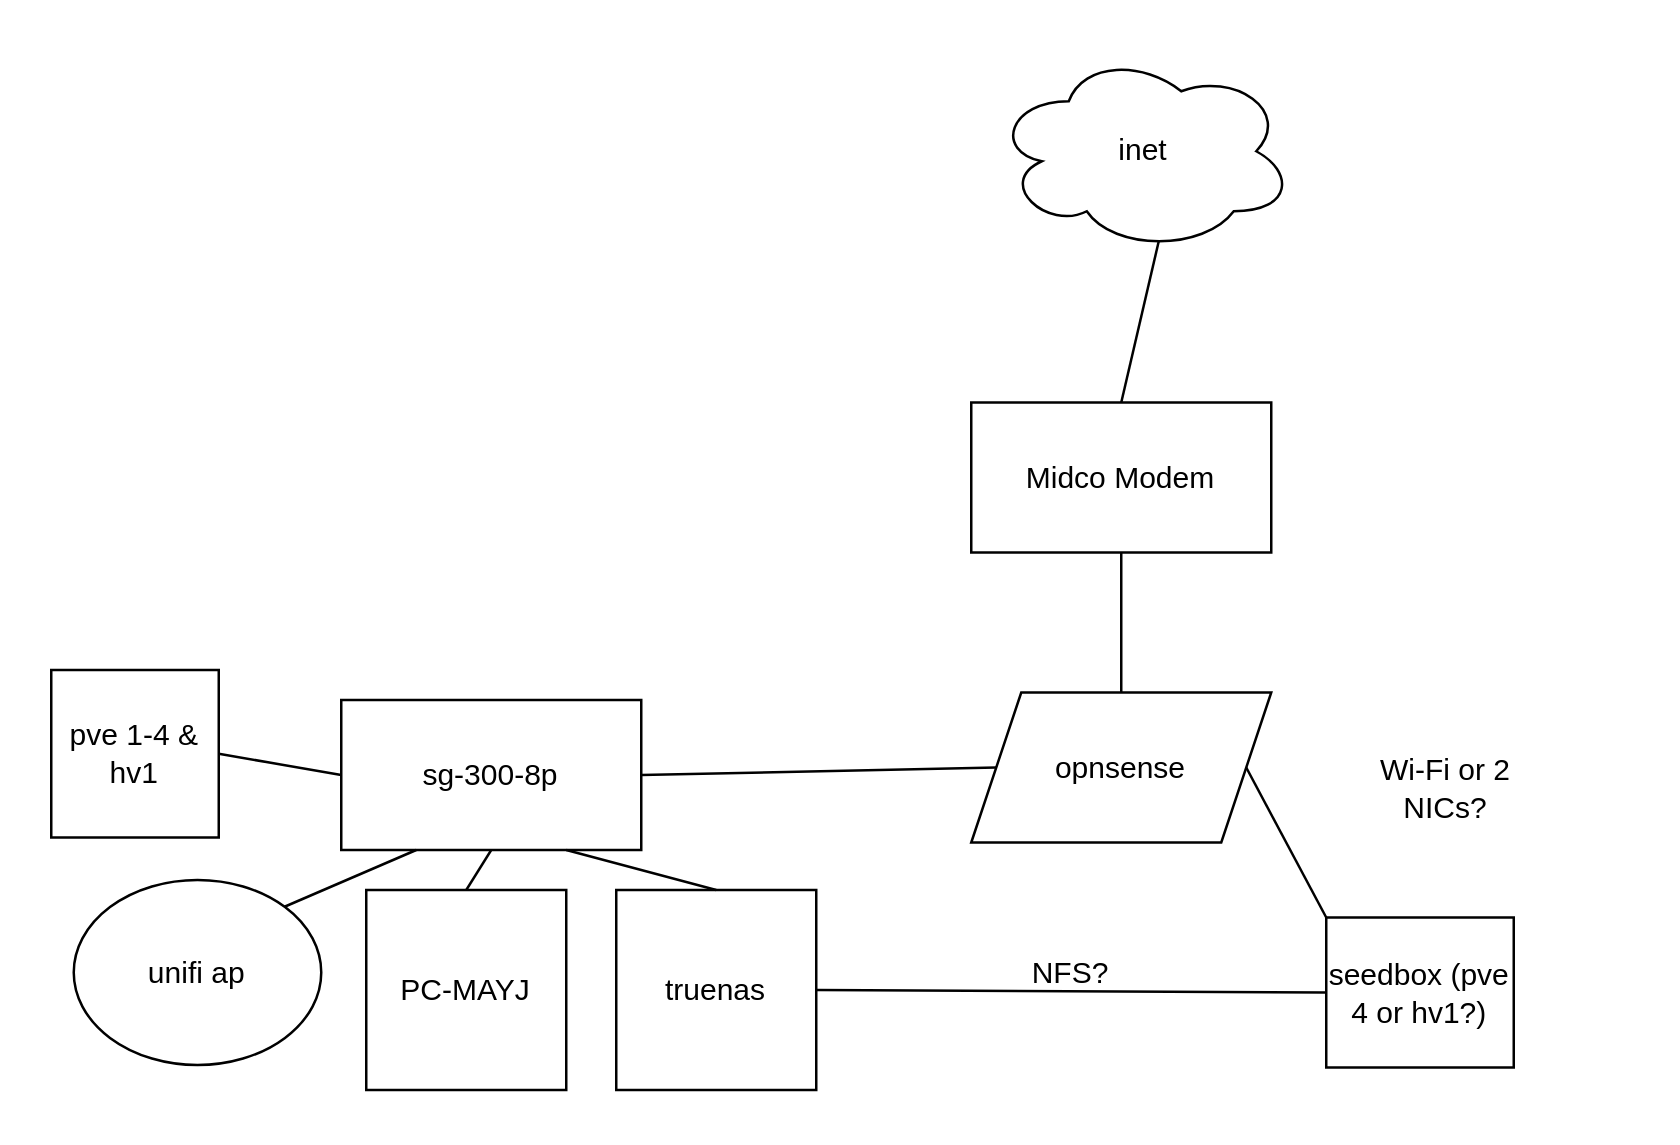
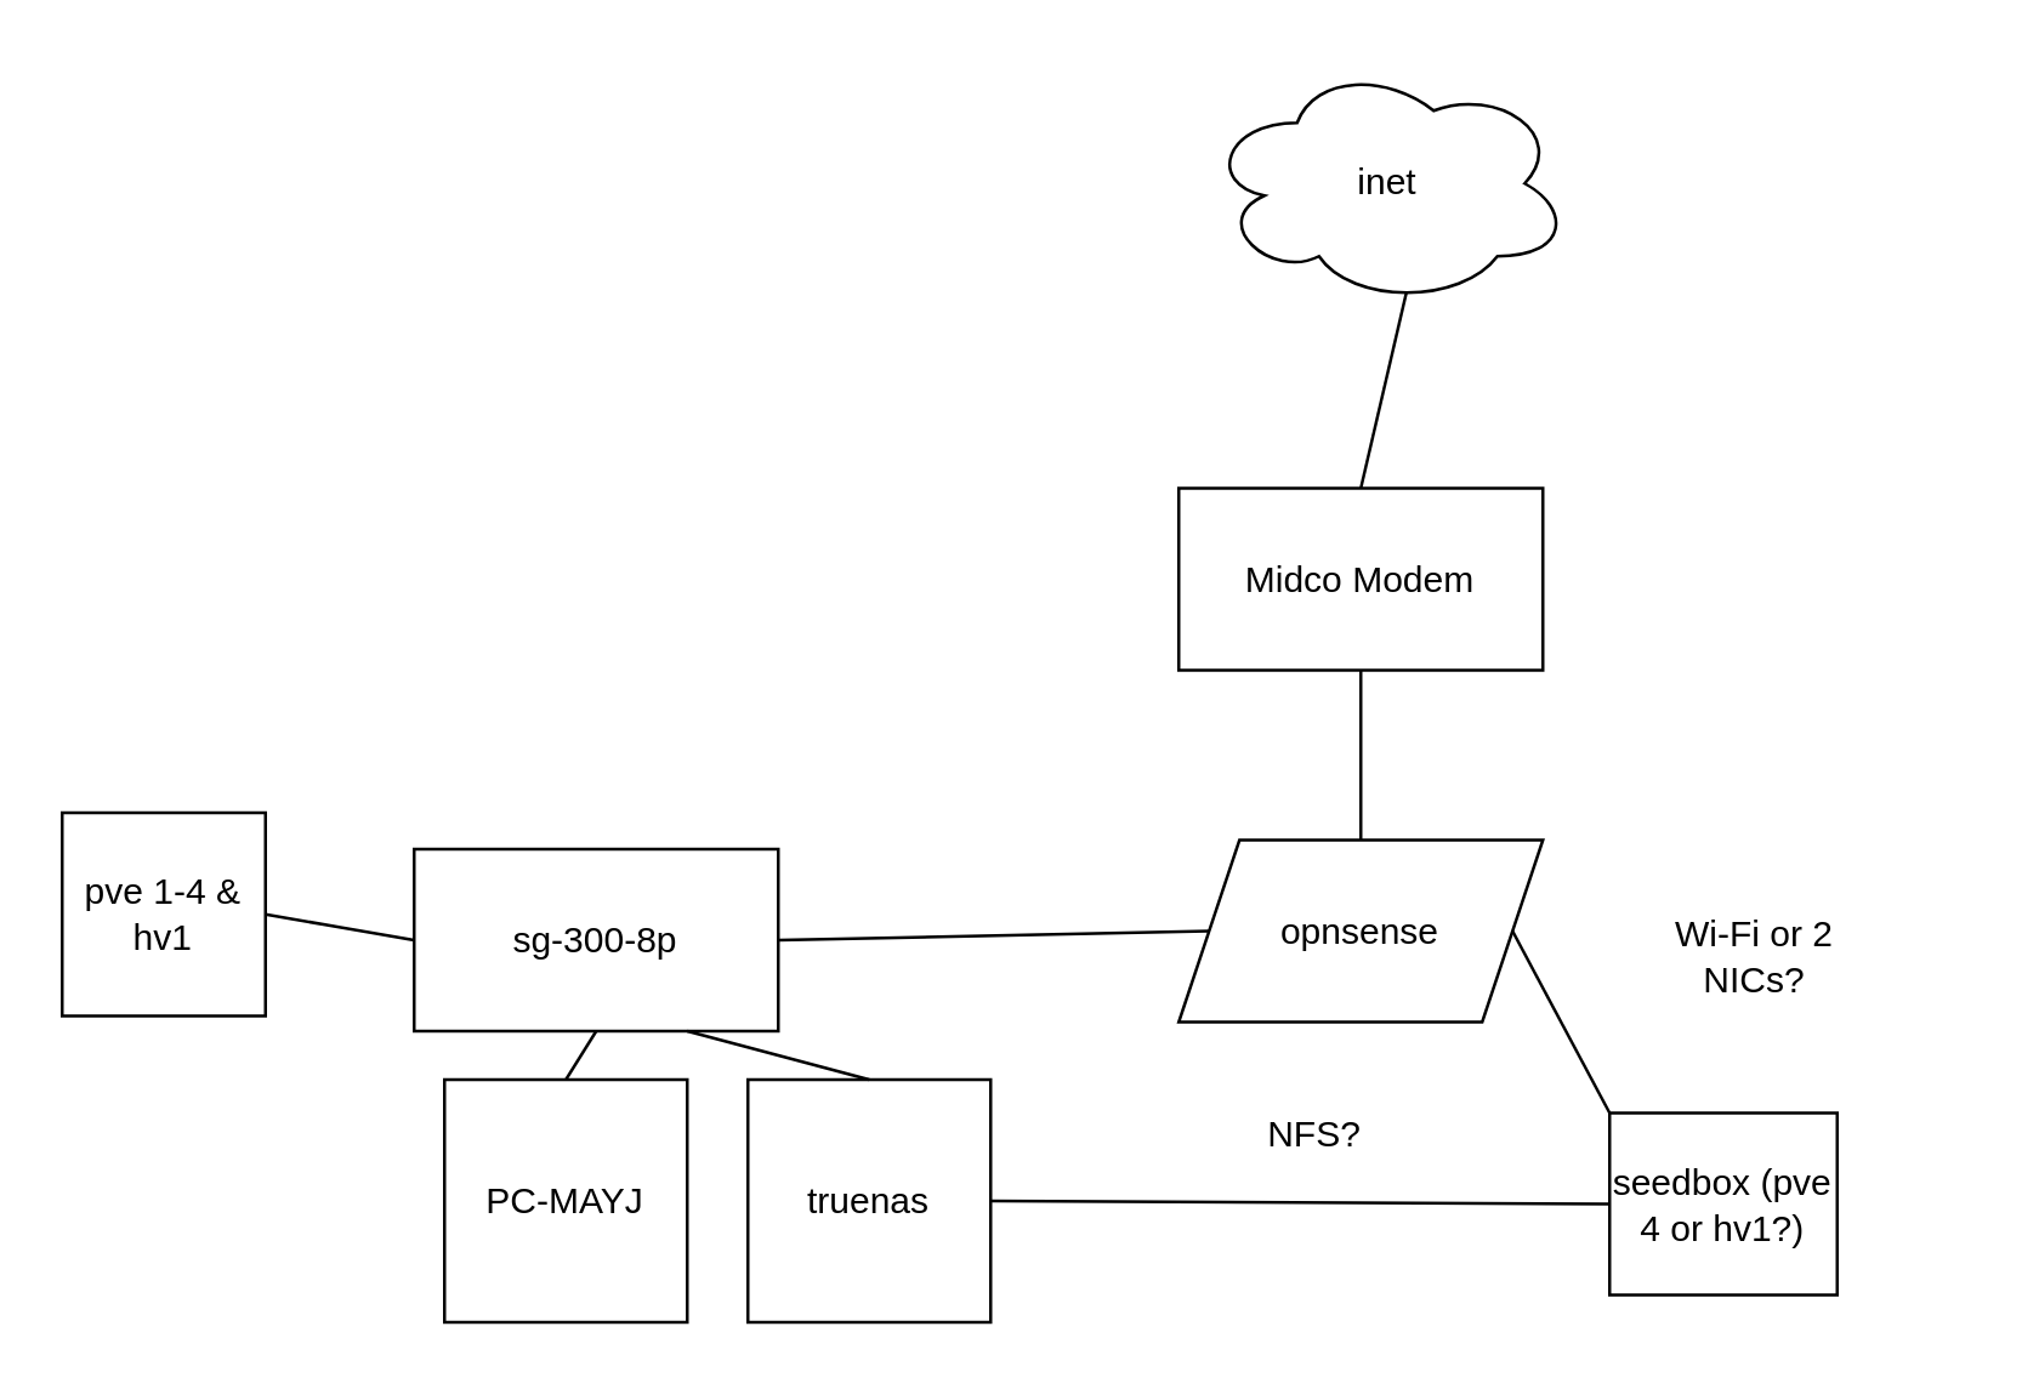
  <mxCell id="0" />
  <mxCell id="1" parent="0" />
  <mxCell id="2" value="Midco Modem" style="rounded=0;whiteSpace=wrap;html=1;" parent="1" vertex="1"><mxGeometry x="388" y="160.5" width="120" height="60" as="geometry" /></mxCell>
  <mxCell id="3" value="inet" style="ellipse;shape=cloud;whiteSpace=wrap;html=1;" parent="1" vertex="1"><mxGeometry x="397" y="20" width="120" height="80" as="geometry" /></mxCell>
  <mxCell id="4" value="" style="endArrow=none;html=1;entryX=0.55;entryY=0.95;entryDx=0;entryDy=0;entryPerimeter=0;exitX=0.5;exitY=0;exitDx=0;exitDy=0;" parent="1" source="2" target="3" edge="1"><mxGeometry width="50" height="50" relative="1" as="geometry"><mxPoint x="364" y="655.5" as="sourcePoint" /><mxPoint x="454" y="142.5" as="targetPoint" /></mxGeometry></mxCell>
  <mxCell id="5" value="" style="endArrow=none;html=1;entryX=0.5;entryY=1;entryDx=0;entryDy=0;exitX=0.5;exitY=0;exitDx=0;exitDy=0;" parent="1" source="7" target="2" edge="1"><mxGeometry width="50" height="50" relative="1" as="geometry"><mxPoint x="364" y="655.5" as="sourcePoint" /><mxPoint x="414" y="605.5" as="targetPoint" /></mxGeometry></mxCell>
  <mxCell id="6" value="" style="group" parent="1" vertex="1" connectable="0"><mxGeometry x="20" y="267.5" width="630" height="168" as="geometry" /></mxCell>
  <mxCell id="7" value="opnsense" style="shape=parallelogram;perimeter=parallelogramPerimeter;whiteSpace=wrap;html=1;fixedSize=1;container=0;" parent="6" vertex="1"><mxGeometry x="368" y="9" width="120" height="60" as="geometry" /></mxCell>
  <mxCell id="8" value="" style="endArrow=none;html=1;entryX=0;entryY=0.5;entryDx=0;entryDy=0;exitX=1;exitY=0.5;exitDx=0;exitDy=0;" parent="6" source="14" target="7" edge="1"><mxGeometry width="50" height="50" relative="1" as="geometry"><mxPoint x="370" y="96" as="sourcePoint" /><mxPoint x="394" y="338" as="targetPoint" /></mxGeometry></mxCell>
  <mxCell id="9" value="seedbox (pve 4 or hv1?)" style="rounded=0;whiteSpace=wrap;html=1;container=0;" parent="6" vertex="1"><mxGeometry x="510" y="99" width="75" height="60" as="geometry" /></mxCell>
  <mxCell id="10" value="" style="endArrow=none;html=1;entryX=1;entryY=0.5;entryDx=0;entryDy=0;exitX=0;exitY=0;exitDx=0;exitDy=0;" parent="6" source="9" target="7" edge="1"><mxGeometry width="50" height="50" relative="1" as="geometry"><mxPoint x="344" y="288" as="sourcePoint" /><mxPoint x="394" y="238" as="targetPoint" /></mxGeometry></mxCell>
  <mxCell id="11" value="" style="endArrow=none;html=1;entryX=0;entryY=0.5;entryDx=0;entryDy=0;exitX=1;exitY=0.5;exitDx=0;exitDy=0;" parent="6" source="17" target="9" edge="1"><mxGeometry width="50" height="50" relative="1" as="geometry"><mxPoint x="344" y="288" as="sourcePoint" /><mxPoint x="394" y="238" as="targetPoint" /></mxGeometry></mxCell>
- <mxCell id="12" value="NFS?" style="text;html=1;strokeColor=none;fillColor=none;align=center;verticalAlign=middle;whiteSpace=wrap;rounded=0;container=0;" parent="6" vertex="1"><mxGeometry x="378" y="106" width="60" height="30" as="geometry" /></mxCell>
+ <mxCell id="12" value="NFS?" style="text;html=1;strokeColor=none;fillColor=none;align=center;verticalAlign=middle;whiteSpace=wrap;rounded=0;container=0;" parent="6" vertex="1"><mxGeometry x="383" y="91" width="60" height="30" as="geometry" /></mxCell>
  <mxCell id="13" value="Wi-Fi or 2 NICs?" style="text;html=1;strokeColor=none;fillColor=none;align=center;verticalAlign=middle;whiteSpace=wrap;rounded=0;container=0;" parent="6" vertex="1"><mxGeometry x="528" y="32.5" width="60" height="30" as="geometry" /></mxCell>
  <mxCell id="14" value="sg-300-8p" style="rounded=0;whiteSpace=wrap;html=1;container=0;" parent="6" vertex="1"><mxGeometry x="116" y="12" width="120" height="60" as="geometry" /></mxCell>
  <mxCell id="15" value="" style="endArrow=none;html=1;entryX=0;entryY=0.5;entryDx=0;entryDy=0;exitX=1;exitY=0.5;exitDx=0;exitDy=0;" parent="6" source="16" target="14" edge="1"><mxGeometry width="50" height="50" relative="1" as="geometry"><mxPoint x="12" y="37" as="sourcePoint" /><mxPoint x="221" y="235" as="targetPoint" /></mxGeometry></mxCell>
  <mxCell id="16" value="pve 1-4 &amp;amp; hv1" style="whiteSpace=wrap;html=1;aspect=fixed;container=0;" parent="6" vertex="1"><mxGeometry width="67" height="67" as="geometry" /></mxCell>
  <mxCell id="17" value="truenas" style="whiteSpace=wrap;html=1;aspect=fixed;container=0;" parent="6" vertex="1"><mxGeometry x="226" y="88" width="80" height="80" as="geometry" /></mxCell>
  <mxCell id="18" value="" style="endArrow=none;html=1;entryX=0.75;entryY=1;entryDx=0;entryDy=0;exitX=0.5;exitY=0;exitDx=0;exitDy=0;" parent="6" source="17" target="14" edge="1"><mxGeometry width="50" height="50" relative="1" as="geometry"><mxPoint x="284" y="140" as="sourcePoint" /><mxPoint x="221" y="235" as="targetPoint" /></mxGeometry></mxCell>
  <mxCell id="19" value="PC-MAYJ" style="whiteSpace=wrap;html=1;aspect=fixed;container=0;" parent="6" vertex="1"><mxGeometry x="126" y="88" width="80" height="80" as="geometry" /></mxCell>
  <mxCell id="20" value="" style="endArrow=none;html=1;entryX=0.5;entryY=1;entryDx=0;entryDy=0;exitX=0.5;exitY=0;exitDx=0;exitDy=0;" parent="6" source="19" target="14" edge="1"><mxGeometry width="50" height="50" relative="1" as="geometry"><mxPoint x="171" y="185" as="sourcePoint" /><mxPoint x="221" y="135" as="targetPoint" /></mxGeometry></mxCell>
- <mxCell id="21" value="unifi ap" style="ellipse;whiteSpace=wrap;html=1;container=0;" parent="6" vertex="1"><mxGeometry x="9" y="84" width="99" height="74" as="geometry" /></mxCell>
- <mxCell id="22" value="" style="endArrow=none;html=1;entryX=0.25;entryY=1;entryDx=0;entryDy=0;exitX=1;exitY=0;exitDx=0;exitDy=0;" parent="6" source="21" target="14" edge="1"><mxGeometry width="50" height="50" relative="1" as="geometry"><mxPoint x="171" y="185" as="sourcePoint" /><mxPoint x="221" y="135" as="targetPoint" /></mxGeometry></mxCell>
